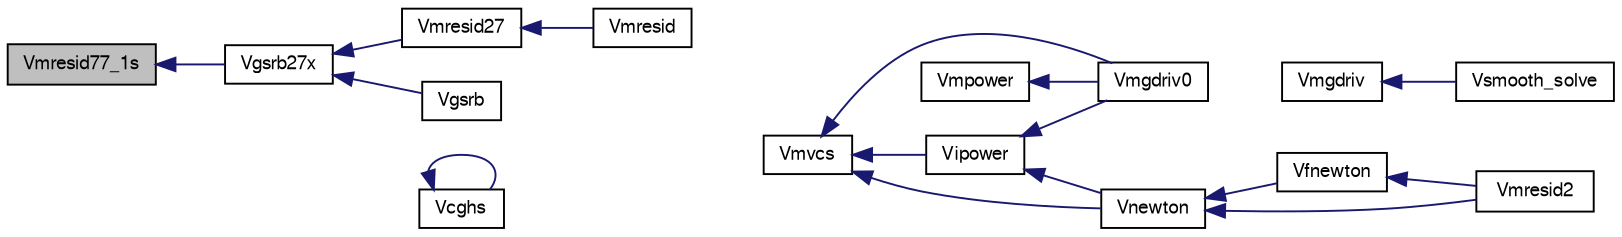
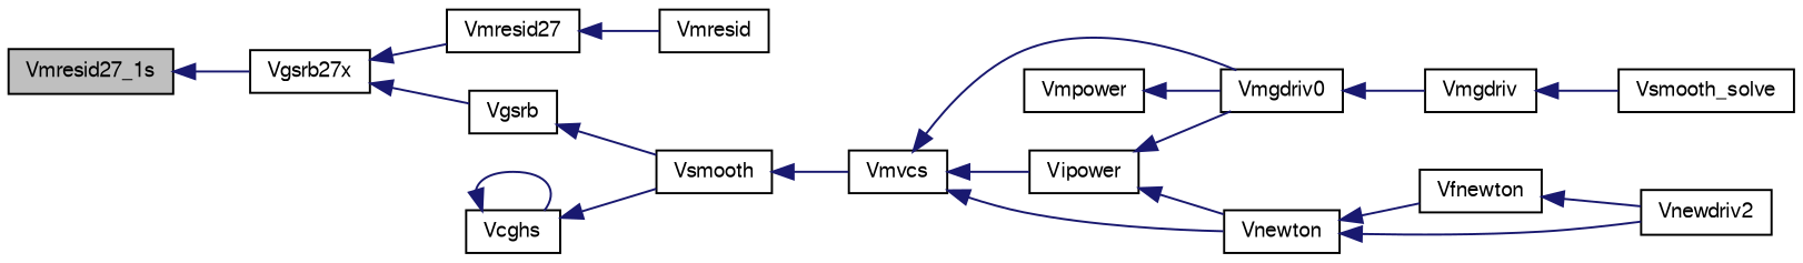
  digraph {
    rankdir=LR
    node [color=black fillcolor=white fontname=FreeSans fontsize=10 shape=record style=filled]
    edge [color=midnightblue dir=back fontname=FreeSans fontsize=10 labelfontname=FreeSans labelfontsize=10 style=solid]
-   n1 [fillcolor=grey75 fontcolor=black height=0.2 label=Vmresid77_1s width=0.4]
+   n1 [fillcolor=grey75 fontcolor=black height=0.2 label=Vmresid27_1s width=0.4]
    n2 [height=0.2 label=Vgsrb27x width=0.4]
    n3 [height=0.2 label=Vmresid27 width=0.4]
    n4 [height=0.2 label=Vgsrb width=0.4]
    n5 [height=0.2 label=Vmresid width=0.4]
+   n6 [height=0.2 label=Vsmooth width=0.4]
    n7 [height=0.2 label=Vmvcs width=0.4]
    n8 [height=0.2 label=Vipower width=0.4]
    n9 [height=0.2 label=Vmgdriv0 width=0.4]
    n10 [height=0.2 label=Vnewton width=0.4]
    n11 [height=0.2 label=Vmgdriv width=0.4]
    n12 [height=0.2 label=Vfnewton width=0.4]
-   n13 [height=0.2 label=Vmresid2 width=0.4]
+   n13 [height=0.2 label=Vnewdriv2 width=0.4]
    n14 [height=0.2 label=Vmpower width=0.4]
    n15 [height=0.2 label=Vsmooth_solve width=0.4]
    n16 [height=0.2 label=Vcghs width=0.4]
    n1 -> n2
    n2 -> n3
    n2 -> n4
    n3 -> n5
+   n4 -> n6
+   n6 -> n7
    n7 -> n8
    n7 -> n9
    n7 -> n10
    n8 -> n9
    n8 -> n10
+   n9 -> n11
    n10 -> n12
    n10 -> n13
    n11 -> n15
    n12 -> n13
    n14 -> n9
+   n16 -> n6
    n16 -> n16
  }
